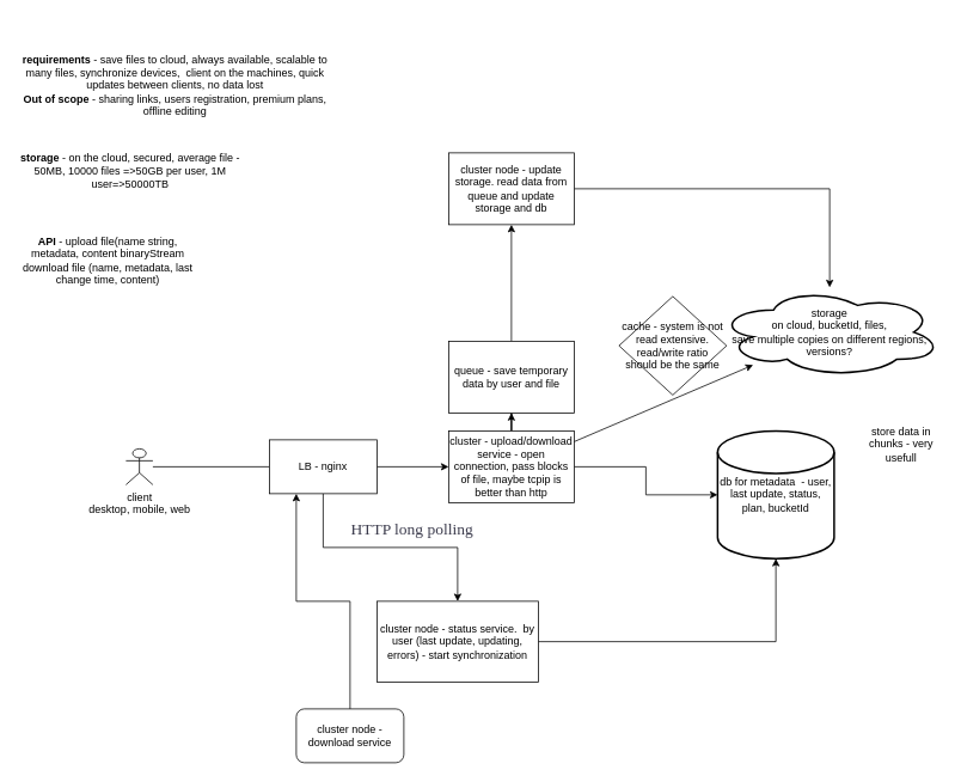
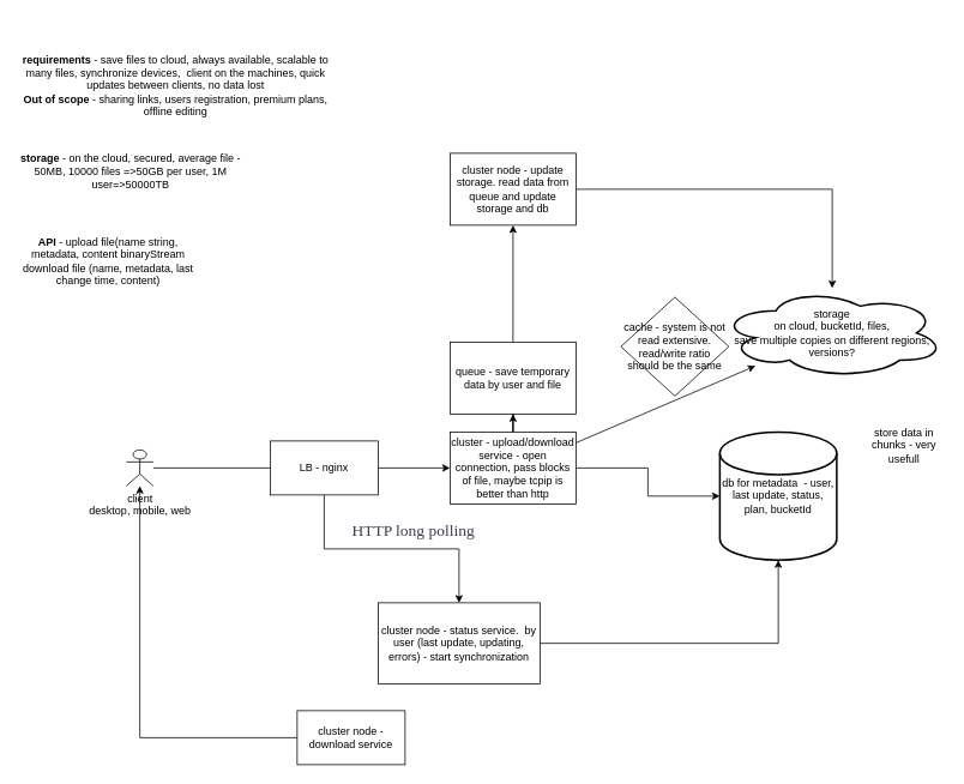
  <mxCell id="0" />
  <mxCell id="1" parent="0" />
  <mxCell id="2" value="&lt;b&gt;requirements &lt;/b&gt;- save files to cloud, always available, scalable to many files, synchronize devices,&amp;nbsp; client on the machines, quick updates between clients, no data lost&lt;br&gt;&lt;b&gt;Out of scope&lt;/b&gt; - sharing links, users registration, premium plans, offline editing" style="text;html=1;strokeColor=none;fillColor=none;align=center;verticalAlign=middle;whiteSpace=wrap;rounded=0;" vertex="1" parent="1"><mxGeometry x="20" y="20" width="350" height="150" as="geometry" /></mxCell>
  <mxCell id="3" value="&lt;b&gt;storage &lt;/b&gt;- on the cloud, secured, average file - 50MB, 10000 files =&amp;gt;50GB per user, 1M user=&amp;gt;50000TB" style="text;html=1;strokeColor=none;fillColor=none;align=center;verticalAlign=middle;whiteSpace=wrap;rounded=0;" vertex="1" parent="1"><mxGeometry x="20" y="130" width="250" height="120" as="geometry" /></mxCell>
  <mxCell id="4" value="&lt;b&gt;API &lt;/b&gt;- upload file(name string, metadata, content binaryStream&lt;br&gt;download file (name, metadata, last change time, content)" style="text;html=1;strokeColor=none;fillColor=none;align=center;verticalAlign=middle;whiteSpace=wrap;rounded=0;" vertex="1" parent="1"><mxGeometry x="20" y="220" width="200" height="140" as="geometry" /></mxCell>
  <mxCell id="5" value="" style="edgeStyle=orthogonalEdgeStyle;rounded=0;orthogonalLoop=1;jettySize=auto;html=1;endArrow=none;" edge="1" parent="1" source="6" target="9"><mxGeometry relative="1" as="geometry" /></mxCell>
  <mxCell id="6" value="client&lt;br&gt;desktop, mobile, web" style="shape=umlActor;verticalLabelPosition=bottom;labelBackgroundColor=#ffffff;verticalAlign=top;html=1;outlineConnect=0;fontFamily=Helvetica;fontSize=12;fontColor=#000000;align=center;strokeColor=#000000;fillColor=#ffffff;" vertex="1" parent="1"><mxGeometry x="140" y="500" width="30" height="40" as="geometry" /></mxCell>
  <mxCell id="7" value="" style="edgeStyle=orthogonalEdgeStyle;rounded=0;orthogonalLoop=1;jettySize=auto;html=1;" edge="1" parent="1" source="9" target="14"><mxGeometry relative="1" as="geometry" /></mxCell>
  <mxCell id="8" value="" style="edgeStyle=orthogonalEdgeStyle;rounded=0;orthogonalLoop=1;jettySize=auto;html=1;" edge="1" parent="1" source="9" target="11"><mxGeometry relative="1" as="geometry" /></mxCell>
  <mxCell id="9" value="LB - nginx" style="rounded=0;whiteSpace=wrap;html=1;" vertex="1" parent="1"><mxGeometry x="300" y="490" width="120" height="60" as="geometry" /></mxCell>
  <mxCell id="10" value="" style="edgeStyle=orthogonalEdgeStyle;rounded=0;orthogonalLoop=1;jettySize=auto;html=1;" edge="1" parent="1" source="11" target="16"><mxGeometry relative="1" as="geometry"><mxPoint x="620" y="700" as="targetPoint" /></mxGeometry></mxCell>
  <mxCell id="11" value="cluster node - status service.&amp;nbsp; by user (last update, updating, errors) - start synchronization" style="rounded=0;whiteSpace=wrap;html=1;" vertex="1" parent="1"><mxGeometry x="420" y="670" width="180" height="90" as="geometry" /></mxCell>
  <mxCell id="12" value="" style="edgeStyle=orthogonalEdgeStyle;rounded=0;orthogonalLoop=1;jettySize=auto;html=1;" edge="1" parent="1" source="14" target="18"><mxGeometry relative="1" as="geometry" /></mxCell>
  <mxCell id="13" value="" style="edgeStyle=orthogonalEdgeStyle;rounded=0;orthogonalLoop=1;jettySize=auto;html=1;" edge="1" parent="1" source="14" target="16"><mxGeometry relative="1" as="geometry" /></mxCell>
  <mxCell id="14" value="cluster - upload/download service - open connection, pass blocks of file, maybe tcpip is better than http" style="rounded=0;whiteSpace=wrap;html=1;" vertex="1" parent="1"><mxGeometry x="500" y="480" width="140" height="80" as="geometry" /></mxCell>
  <mxCell id="15" value="storage&lt;br&gt;on cloud,&amp;nbsp;bucketId, files, &lt;br&gt;save multiple copies on different regions, &lt;br&gt;versions?" style="ellipse;shape=cloud;whiteSpace=wrap;html=1;fontFamily=Helvetica;fontSize=12;fontColor=#000000;align=center;strokeColor=#000000;strokeWidth=2;fillColor=#ffffff;" vertex="1" parent="1"><mxGeometry x="800" y="320" width="250" height="100" as="geometry" /></mxCell>
  <mxCell id="16" value="db for metadata&amp;nbsp; - user, last update, status, plan, bucketId" style="strokeWidth=2;html=1;shape=mxgraph.flowchart.database;whiteSpace=wrap;fontFamily=Helvetica;fontSize=12;fontColor=#000000;align=center;strokeColor=#000000;fillColor=#ffffff;" vertex="1" parent="1"><mxGeometry x="800" y="480" width="130" height="142.5" as="geometry" /></mxCell>
  <mxCell id="17" value="" style="edgeStyle=orthogonalEdgeStyle;rounded=0;orthogonalLoop=1;jettySize=auto;html=1;" edge="1" parent="1" source="18" target="20"><mxGeometry relative="1" as="geometry" /></mxCell>
  <mxCell id="18" value="queue - save temporary data by user and file" style="rounded=0;whiteSpace=wrap;html=1;" vertex="1" parent="1"><mxGeometry x="500" y="380" width="140" height="80" as="geometry" /></mxCell>
  <mxCell id="19" value="" style="edgeStyle=orthogonalEdgeStyle;rounded=0;orthogonalLoop=1;jettySize=auto;html=1;" edge="1" parent="1" source="20" target="15"><mxGeometry relative="1" as="geometry"><mxPoint x="720" y="210" as="targetPoint" /></mxGeometry></mxCell>
  <mxCell id="20" value="cluster node - update storage. read data from queue and update storage and db" style="rounded=0;whiteSpace=wrap;html=1;" vertex="1" parent="1"><mxGeometry x="500" y="170" width="140" height="80" as="geometry" /></mxCell>
- <mxCell id="21" value="" style="edgeStyle=orthogonalEdgeStyle;rounded=0;orthogonalLoop=1;jettySize=auto;html=1;entryX=0.25;entryY=1;entryDx=0;entryDy=0;" edge="1" parent="1" source="22" target="9"><mxGeometry relative="1" as="geometry"><mxPoint x="390" y="710" as="targetPoint" /></mxGeometry></mxCell>
- <mxCell id="22" value="cluster node - download service" style="whiteSpace=wrap;html=1;rounded=1;" vertex="1" parent="1"><mxGeometry x="330" y="790" width="120" height="60" as="geometry" /></mxCell>
+ <mxCell id="21" value="" style="edgeStyle=orthogonalEdgeStyle;rounded=0;orthogonalLoop=1;jettySize=auto;html=1;" edge="1" parent="1" source="22" target="6"><mxGeometry relative="1" as="geometry"><mxPoint x="390" y="710" as="targetPoint" /></mxGeometry></mxCell>
+ <mxCell id="22" value="cluster node - download service" style="rounded=0;whiteSpace=wrap;html=1;" vertex="1" parent="1"><mxGeometry x="330" y="790" width="120" height="60" as="geometry" /></mxCell>
  <mxCell id="23" value="cache - system is not read extensive. read/write ratio should be the same" style="rhombus;whiteSpace=wrap;html=1;" vertex="1" parent="1"><mxGeometry x="690" y="330" width="120" height="110" as="geometry" /></mxCell>
  <mxCell id="24" value="store data in chunks - very usefull" style="text;html=1;strokeColor=none;fillColor=none;align=center;verticalAlign=middle;whiteSpace=wrap;rounded=0;" vertex="1" parent="1"><mxGeometry x="960" y="470" width="90" height="50" as="geometry" /></mxCell>
  <mxCell id="25" value="" style="endArrow=classic;html=1;exitX=1;exitY=0.15;exitDx=0;exitDy=0;exitPerimeter=0;" edge="1" parent="1" source="14" target="15"><mxGeometry width="50" height="50" relative="1" as="geometry"><mxPoint x="540" y="550" as="sourcePoint" /><mxPoint x="590" y="500" as="targetPoint" /></mxGeometry></mxCell>
  <mxCell id="26" value="&lt;span style=&quot;color: rgb(61 , 61 , 78) ; font-family: &amp;#34;droid serif&amp;#34; , &amp;#34;georgia&amp;#34; , serif ; font-size: 18px ; background-color: rgb(255 , 255 , 255)&quot;&gt;HTTP long polling&lt;/span&gt;" style="text;html=1;align=center;verticalAlign=middle;resizable=0;points=[];autosize=1;" vertex="1" parent="1"><mxGeometry x="379" y="580" width="160" height="20" as="geometry" /></mxCell>
